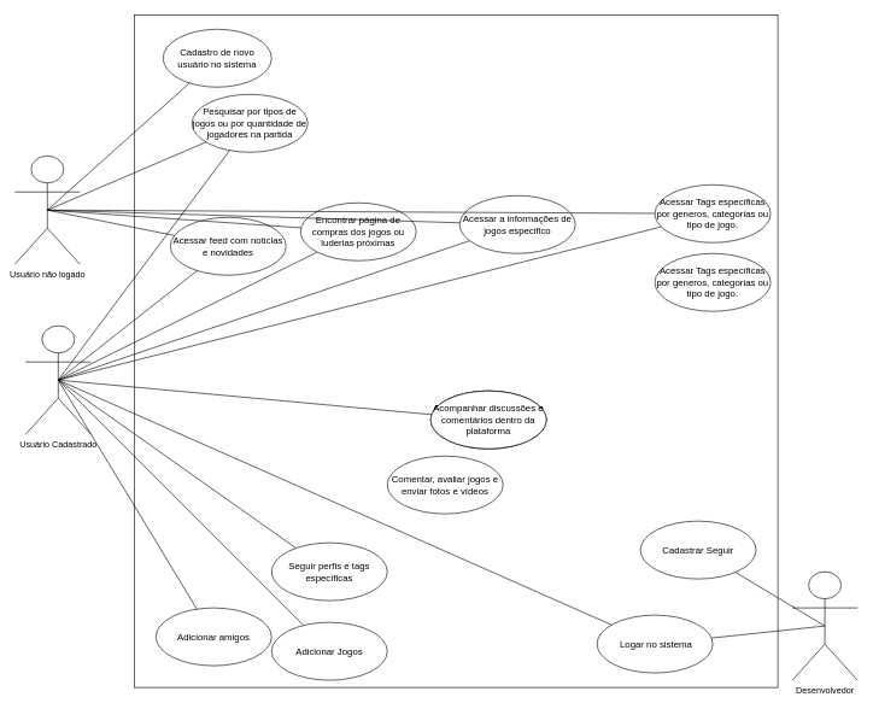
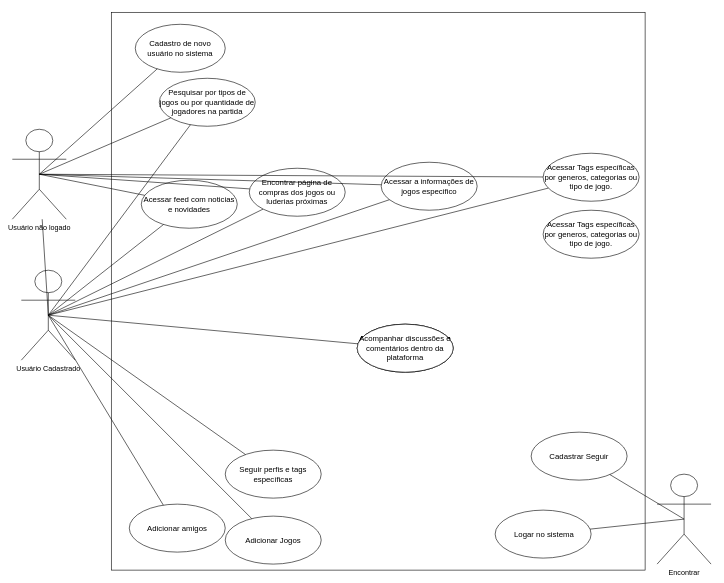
  <mxCell id="0" />
  <mxCell id="1" parent="0" />
  <mxCell id="2" value="Usuário não logado" style="shape=umlActor;verticalLabelPosition=bottom;verticalAlign=top;html=1;outlineConnect=0;" vertex="1" parent="1"><mxGeometry x="20" y="215" width="90" height="150" as="geometry" /></mxCell>
  <mxCell id="3" value="" style="rounded=0;whiteSpace=wrap;html=1;sketch=0;fontSize=13;" vertex="1" parent="1"><mxGeometry x="185" y="20" width="890" height="930" as="geometry" /></mxCell>
  <mxCell id="4" value="&lt;span id=&quot;docs-internal-guid-3aba2f78-7fff-a651-bed1-e9c985b41fa8&quot; style=&quot;font-size: 13px;&quot;&gt;&lt;span style=&quot;font-size: 13px; font-family: Arial; background-color: transparent; font-variant-numeric: normal; font-variant-east-asian: normal; vertical-align: baseline;&quot;&gt;Cadastro de novo usuário no sistema&lt;/span&gt;&lt;/span&gt;" style="ellipse;whiteSpace=wrap;html=1;fontSize=13;" vertex="1" parent="1"><mxGeometry x="225" y="40" width="150" height="80" as="geometry" /></mxCell>
  <mxCell id="5" value="&lt;span id=&quot;docs-internal-guid-21e7f675-7fff-1b1f-76fc-ee7ddbe7daf3&quot;&gt;&lt;p style=&quot;line-height:1.38;margin-top:0pt;margin-bottom:0pt;&quot; dir=&quot;ltr&quot;&gt;&lt;span style=&quot;font-family: Arial; background-color: transparent; font-variant-numeric: normal; font-variant-east-asian: normal; vertical-align: baseline;&quot;&gt;&lt;font style=&quot;font-size: 13px;&quot;&gt;&amp;nbsp;Logar no sistema&lt;/font&gt;&lt;/span&gt;&lt;/p&gt;&lt;/span&gt;" style="ellipse;whiteSpace=wrap;html=1;sketch=0;verticalAlign=middle;" vertex="1" parent="1"><mxGeometry x="825" y="850" width="160" height="80" as="geometry" /></mxCell>
  <mxCell id="6" value="&lt;span id=&quot;docs-internal-guid-81555674-7fff-57af-56f9-8541b744040d&quot; style=&quot;font-size: 13px;&quot;&gt;&lt;span style=&quot;font-family: Arial; background-color: transparent; font-variant-numeric: normal; font-variant-east-asian: normal; vertical-align: baseline; font-size: 13px;&quot;&gt;&lt;font style=&quot;font-size: 13px;&quot;&gt;Acessar feed com noticias e novidades&lt;br&gt;&lt;/font&gt;&lt;/span&gt;&lt;/span&gt;" style="ellipse;whiteSpace=wrap;html=1;verticalAlign=middle;fontSize=13;" vertex="1" parent="1"><mxGeometry x="235" y="300" width="160" height="80" as="geometry" /></mxCell>
  <mxCell id="7" value="Acessar a informações de jogos especifico" style="ellipse;whiteSpace=wrap;html=1;verticalAlign=middle;fontSize=13;" vertex="1" parent="1"><mxGeometry x="635" y="270" width="160" height="80" as="geometry" /></mxCell>
  <mxCell id="8" value="&lt;font face=&quot;Arial&quot;&gt;Acompanhar discussões e comentários dentro da plataforma&lt;/font&gt;" style="ellipse;whiteSpace=wrap;html=1;verticalAlign=middle;fontSize=13;" vertex="1" parent="1"><mxGeometry x="595" y="540" width="160" height="80" as="geometry" /></mxCell>
  <mxCell id="9" value="Usuário Cadastrado" style="shape=umlActor;verticalLabelPosition=bottom;verticalAlign=top;html=1;outlineConnect=0;" vertex="1" parent="1"><mxGeometry x="35" y="450" width="90" height="150" as="geometry" /></mxCell>
- <mxCell id="10" value="&lt;font face=&quot;Arial&quot;&gt;Comentar, avaliar jogos e enviar fotos e vídeos&lt;/font&gt;" style="ellipse;whiteSpace=wrap;html=1;verticalAlign=middle;fontSize=13;" vertex="1" parent="1"><mxGeometry x="535" y="630" width="160" height="80" as="geometry" /></mxCell>
  <mxCell id="11" value="&lt;font face=&quot;Arial&quot;&gt;Seguir perfis e tags específicas&lt;/font&gt;" style="ellipse;whiteSpace=wrap;html=1;verticalAlign=middle;fontSize=13;" vertex="1" parent="1"><mxGeometry x="375" y="750" width="160" height="80" as="geometry" /></mxCell>
  <mxCell id="12" value="&lt;font face=&quot;Arial&quot;&gt;Acessar Tags específicas por generos, categorias ou tipo de jogo.&lt;/font&gt;" style="ellipse;whiteSpace=wrap;html=1;verticalAlign=middle;fontSize=13;" vertex="1" parent="1"><mxGeometry x="905" y="255" width="160" height="80" as="geometry" /></mxCell>
  <mxCell id="13" value="&lt;font face=&quot;Arial&quot;&gt;Encontrar página de compras dos jogos ou luderias próximas&lt;/font&gt;" style="ellipse;whiteSpace=wrap;html=1;verticalAlign=middle;fontSize=13;" vertex="1" parent="1"><mxGeometry x="415" y="280" width="160" height="80" as="geometry" /></mxCell>
- <mxCell id="14" value="Desenvolvedor" style="shape=umlActor;verticalLabelPosition=bottom;verticalAlign=top;html=1;outlineConnect=0;" vertex="1" parent="1"><mxGeometry x="1095" y="790" width="90" height="150" as="geometry" /></mxCell>
+ <mxCell id="14" value="Encontrar" style="shape=umlActor;verticalLabelPosition=bottom;verticalAlign=top;html=1;outlineConnect=0;" vertex="1" parent="1"><mxGeometry x="1095" y="790" width="90" height="150" as="geometry" /></mxCell>
  <mxCell id="15" value="&lt;span id=&quot;docs-internal-guid-21e7f675-7fff-1b1f-76fc-ee7ddbe7daf3&quot;&gt;&lt;p style=&quot;line-height:1.38;margin-top:0pt;margin-bottom:0pt;&quot; dir=&quot;ltr&quot;&gt;&lt;span style=&quot;font-family: Arial; background-color: transparent; font-variant-numeric: normal; font-variant-east-asian: normal; vertical-align: baseline;&quot;&gt;&lt;font style=&quot;font-size: 13px;&quot;&gt;Cadastrar Seguir&lt;/font&gt;&lt;/span&gt;&lt;/p&gt;&lt;/span&gt;" style="ellipse;whiteSpace=wrap;html=1;sketch=0;verticalAlign=middle;" vertex="1" parent="1"><mxGeometry x="885" y="720" width="160" height="80" as="geometry" /></mxCell>
  <mxCell id="16" value="" style="endArrow=none;html=1;rounded=0;fontSize=13;entryX=0.5;entryY=0.5;entryDx=0;entryDy=0;entryPerimeter=0;" edge="1" parent="1" source="15" target="14"><mxGeometry width="50" height="50" relative="1" as="geometry"><mxPoint x="735" y="375" as="sourcePoint" /><mxPoint x="785" y="325" as="targetPoint" /></mxGeometry></mxCell>
  <mxCell id="17" value="" style="endArrow=none;html=1;rounded=0;fontSize=13;entryX=0.5;entryY=0.5;entryDx=0;entryDy=0;entryPerimeter=0;" edge="1" parent="1" source="5" target="14"><mxGeometry width="50" height="50" relative="1" as="geometry"><mxPoint x="255" y="340" as="sourcePoint" /><mxPoint x="305" y="290" as="targetPoint" /></mxGeometry></mxCell>
- <mxCell id="18" value="" style="endArrow=none;html=1;rounded=0;fontSize=13;exitX=0.5;exitY=0.5;exitDx=0;exitDy=0;exitPerimeter=0;" edge="1" parent="1" source="9" target="5"><mxGeometry width="50" height="50" relative="1" as="geometry"><mxPoint x="75" y="480" as="sourcePoint" /><mxPoint x="125" y="430" as="targetPoint" /></mxGeometry></mxCell>
+ <mxCell id="18" value="" style="endArrow=none;html=1;rounded=0;fontSize=13;exitX=0.5;exitY=0.5;exitDx=0;exitDy=0;exitPerimeter=0;" edge="1" parent="1" source="9" target="2"><mxGeometry width="50" height="50" relative="1" as="geometry"><mxPoint x="75" y="480" as="sourcePoint" /><mxPoint x="125" y="430" as="targetPoint" /></mxGeometry></mxCell>
  <mxCell id="19" value="" style="endArrow=none;html=1;rounded=0;fontSize=13;exitX=0.5;exitY=0.5;exitDx=0;exitDy=0;exitPerimeter=0;" edge="1" parent="1" source="9" target="11"><mxGeometry width="50" height="50" relative="1" as="geometry"><mxPoint x="275" y="470" as="sourcePoint" /><mxPoint x="325" y="420" as="targetPoint" /></mxGeometry></mxCell>
  <mxCell id="20" value="" style="endArrow=none;html=1;rounded=0;fontSize=13;exitX=0.5;exitY=0.5;exitDx=0;exitDy=0;exitPerimeter=0;" edge="1" parent="1" source="2" target="13"><mxGeometry width="50" height="50" relative="1" as="geometry"><mxPoint x="115" y="370" as="sourcePoint" /><mxPoint x="165" y="320" as="targetPoint" /></mxGeometry></mxCell>
  <mxCell id="21" value="" style="endArrow=none;html=1;rounded=0;fontSize=13;exitX=0.5;exitY=0.5;exitDx=0;exitDy=0;exitPerimeter=0;" edge="1" parent="1" source="2" target="6"><mxGeometry width="50" height="50" relative="1" as="geometry"><mxPoint x="115" y="370" as="sourcePoint" /><mxPoint x="165" y="320" as="targetPoint" /></mxGeometry></mxCell>
  <mxCell id="22" value="" style="endArrow=none;html=1;rounded=0;fontSize=13;exitX=0.5;exitY=0.5;exitDx=0;exitDy=0;exitPerimeter=0;" edge="1" parent="1" source="2" target="12"><mxGeometry width="50" height="50" relative="1" as="geometry"><mxPoint x="115" y="370" as="sourcePoint" /><mxPoint x="165" y="320" as="targetPoint" /></mxGeometry></mxCell>
  <mxCell id="23" value="" style="endArrow=none;html=1;rounded=0;fontSize=13;exitX=0.5;exitY=0.5;exitDx=0;exitDy=0;exitPerimeter=0;" edge="1" parent="1" source="2" target="7"><mxGeometry width="50" height="50" relative="1" as="geometry"><mxPoint x="115" y="370" as="sourcePoint" /><mxPoint x="165" y="320" as="targetPoint" /></mxGeometry></mxCell>
  <mxCell id="24" value="" style="endArrow=none;html=1;rounded=0;fontSize=13;exitX=0.5;exitY=0.5;exitDx=0;exitDy=0;exitPerimeter=0;" edge="1" parent="1" source="2" target="4"><mxGeometry width="50" height="50" relative="1" as="geometry"><mxPoint x="115" y="370" as="sourcePoint" /><mxPoint x="165" y="320" as="targetPoint" /></mxGeometry></mxCell>
  <mxCell id="25" value="" style="endArrow=none;html=1;rounded=0;fontSize=13;exitX=0.5;exitY=0.5;exitDx=0;exitDy=0;exitPerimeter=0;" edge="1" parent="1" source="9" target="13"><mxGeometry width="50" height="50" relative="1" as="geometry"><mxPoint x="255" y="340" as="sourcePoint" /><mxPoint x="305" y="290" as="targetPoint" /></mxGeometry></mxCell>
  <mxCell id="26" value="" style="endArrow=none;html=1;rounded=0;fontSize=13;exitX=0.5;exitY=0.5;exitDx=0;exitDy=0;exitPerimeter=0;" edge="1" parent="1" source="9" target="12"><mxGeometry width="50" height="50" relative="1" as="geometry"><mxPoint x="255" y="340" as="sourcePoint" /><mxPoint x="305" y="290" as="targetPoint" /></mxGeometry></mxCell>
  <mxCell id="27" value="" style="endArrow=none;html=1;rounded=0;fontSize=13;exitX=0.5;exitY=0.5;exitDx=0;exitDy=0;exitPerimeter=0;" edge="1" parent="1" source="9" target="7"><mxGeometry width="50" height="50" relative="1" as="geometry"><mxPoint x="255" y="340" as="sourcePoint" /><mxPoint x="305" y="290" as="targetPoint" /></mxGeometry></mxCell>
  <mxCell id="28" value="" style="endArrow=none;html=1;rounded=0;fontSize=13;exitX=0.5;exitY=0.5;exitDx=0;exitDy=0;exitPerimeter=0;" edge="1" parent="1" source="9" target="8"><mxGeometry width="50" height="50" relative="1" as="geometry"><mxPoint x="255" y="340" as="sourcePoint" /><mxPoint x="305" y="290" as="targetPoint" /></mxGeometry></mxCell>
  <mxCell id="29" value="" style="endArrow=none;html=1;rounded=0;fontSize=13;exitX=0.5;exitY=0.5;exitDx=0;exitDy=0;exitPerimeter=0;" edge="1" parent="1" source="9" target="6"><mxGeometry width="50" height="50" relative="1" as="geometry"><mxPoint x="255" y="340" as="sourcePoint" /><mxPoint x="305" y="290" as="targetPoint" /></mxGeometry></mxCell>
  <mxCell id="30" value="&lt;font face=&quot;Arial&quot;&gt;Adicionar amigos&lt;/font&gt;" style="ellipse;whiteSpace=wrap;html=1;verticalAlign=middle;fontSize=13;" vertex="1" parent="1"><mxGeometry x="215" y="840" width="160" height="80" as="geometry" /></mxCell>
  <mxCell id="31" value="" style="endArrow=none;html=1;rounded=0;fontSize=13;exitX=0.5;exitY=0.5;exitDx=0;exitDy=0;exitPerimeter=0;" edge="1" parent="1" source="9" target="30"><mxGeometry width="50" height="50" relative="1" as="geometry"><mxPoint x="255" y="340" as="sourcePoint" /><mxPoint x="305" y="290" as="targetPoint" /></mxGeometry></mxCell>
  <mxCell id="32" value="&lt;font face=&quot;Arial&quot;&gt;Acompanhar discussões e comentários dentro da plataforma&lt;/font&gt;" style="ellipse;whiteSpace=wrap;html=1;verticalAlign=middle;fontSize=13;" vertex="1" parent="1"><mxGeometry x="595" y="540" width="160" height="80" as="geometry" /></mxCell>
  <mxCell id="33" value="&lt;font face=&quot;Arial&quot;&gt;Acompanhar discussões e comentários dentro da plataforma&lt;/font&gt;" style="ellipse;whiteSpace=wrap;html=1;verticalAlign=middle;fontSize=13;" vertex="1" parent="1"><mxGeometry x="595" y="540" width="160" height="80" as="geometry" /></mxCell>
  <mxCell id="34" value="&lt;span id=&quot;docs-internal-guid-81555674-7fff-57af-56f9-8541b744040d&quot; style=&quot;font-size: 13px;&quot;&gt;&lt;span style=&quot;font-family: Arial; background-color: transparent; font-variant-numeric: normal; font-variant-east-asian: normal; vertical-align: baseline; font-size: 13px;&quot;&gt;&lt;font style=&quot;font-size: 13px;&quot;&gt;Pesquisar por tipos de jogos ou por quantidade de jogadores na partida&lt;br&gt;&lt;/font&gt;&lt;/span&gt;&lt;/span&gt;" style="ellipse;whiteSpace=wrap;html=1;verticalAlign=middle;fontSize=13;" vertex="1" parent="1"><mxGeometry x="265" y="130" width="160" height="80" as="geometry" /></mxCell>
  <mxCell id="35" value="" style="endArrow=none;html=1;rounded=0;fontSize=13;exitX=0.5;exitY=0.5;exitDx=0;exitDy=0;exitPerimeter=0;" edge="1" parent="1" source="2" target="34"><mxGeometry width="50" height="50" relative="1" as="geometry"><mxPoint x="115" y="370" as="sourcePoint" /><mxPoint x="165" y="320" as="targetPoint" /></mxGeometry></mxCell>
  <mxCell id="36" value="" style="endArrow=none;html=1;rounded=0;fontSize=13;exitX=0.5;exitY=0.5;exitDx=0;exitDy=0;exitPerimeter=0;" edge="1" parent="1" source="9" target="34"><mxGeometry width="50" height="50" relative="1" as="geometry"><mxPoint x="255" y="340" as="sourcePoint" /><mxPoint x="305" y="290" as="targetPoint" /></mxGeometry></mxCell>
  <mxCell id="37" value="&lt;font face=&quot;Arial&quot;&gt;Adicionar Jogos&lt;/font&gt;" style="ellipse;whiteSpace=wrap;html=1;verticalAlign=middle;fontSize=13;" vertex="1" parent="1"><mxGeometry x="375" y="860" width="160" height="80" as="geometry" /></mxCell>
  <mxCell id="38" value="" style="endArrow=none;html=1;rounded=0;fontSize=13;exitX=0.5;exitY=0.5;exitDx=0;exitDy=0;exitPerimeter=0;" edge="1" parent="1" source="9" target="37"><mxGeometry width="50" height="50" relative="1" as="geometry"><mxPoint x="255" y="340" as="sourcePoint" /><mxPoint x="305" y="290" as="targetPoint" /></mxGeometry></mxCell>
  <mxCell id="39" value="&lt;font face=&quot;Arial&quot;&gt;Acessar Tags específicas por generos, categorias ou tipo de jogo.&lt;/font&gt;" style="ellipse;whiteSpace=wrap;html=1;verticalAlign=middle;fontSize=13;" vertex="1" parent="1"><mxGeometry x="905" y="350" width="160" height="80" as="geometry" /></mxCell>
